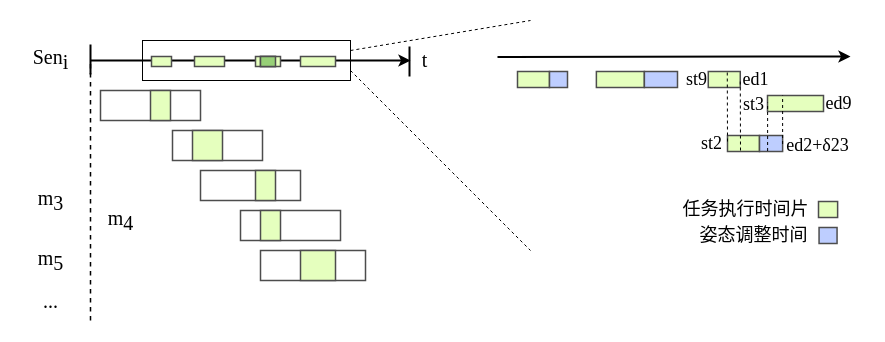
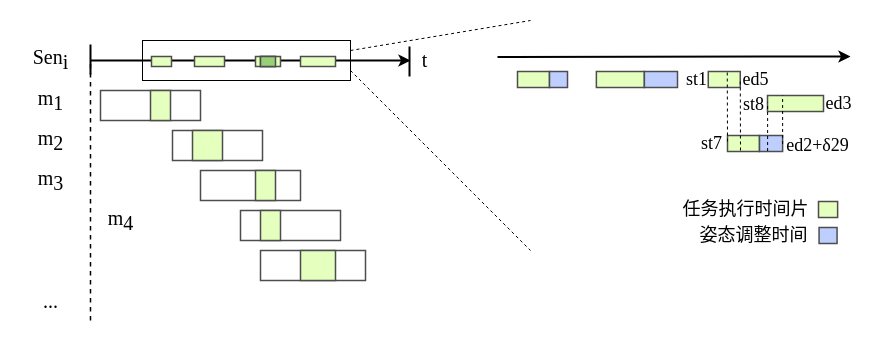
  <mxCell id="0" />
  <mxCell id="1" parent="0" />
  <mxCell id="2" value="" style="rounded=0;whiteSpace=wrap;html=1;fontSize=20;fontFamily=Times New Roman;" parent="1" vertex="1"><mxGeometry x="142" y="40" width="208" height="40" as="geometry" /></mxCell>
  <mxCell id="3" value="" style="endArrow=classic;html=1;rounded=0;fontSize=20;strokeWidth=2;fontFamily=Times New Roman;" parent="1" edge="1"><mxGeometry width="50" height="50" relative="1" as="geometry"><mxPoint x="90" y="60" as="sourcePoint" /><mxPoint x="410" y="60" as="targetPoint" /></mxGeometry></mxCell>
  <mxCell id="4" value="" style="rounded=0;whiteSpace=wrap;html=1;fontSize=20;strokeWidth=1.5;strokeColor=#4D4D4D;fontFamily=Times New Roman;" parent="1" vertex="1"><mxGeometry x="100" y="90" width="100" height="30" as="geometry" /></mxCell>
  <mxCell id="5" value="" style="rounded=0;whiteSpace=wrap;html=1;fontSize=20;strokeWidth=1.5;strokeColor=#4D4D4D;fontFamily=Times New Roman;" parent="1" vertex="1"><mxGeometry x="172" y="130" width="90" height="30" as="geometry" /></mxCell>
  <mxCell id="6" value="" style="endArrow=none;html=1;strokeWidth=1.5;rounded=0;fontSize=20;dashed=1;fontFamily=Times New Roman;" parent="1" edge="1"><mxGeometry width="50" height="50" relative="1" as="geometry"><mxPoint x="90" y="320" as="sourcePoint" /><mxPoint x="90" y="60" as="targetPoint" /></mxGeometry></mxCell>
- <mxCell id="9" value="m&lt;sub style=&quot;font-size: 20px;&quot;&gt;&lt;font style=&quot;font-size: 20px;&quot;&gt;3&lt;/font&gt;&lt;/sub&gt;" style="text;html=1;align=center;verticalAlign=middle;resizable=0;points=[];autosize=1;strokeColor=none;fillColor=none;fontSize=20;strokeWidth=1.5;fontFamily=Times New Roman;" parent="1" vertex="1"><mxGeometry x="25" y="180" width="50" height="40" as="geometry" /></mxCell>
+ <mxCell id="7" value="m&lt;sub style=&quot;font-size: 20px;&quot;&gt;&lt;font style=&quot;font-size: 20px;&quot;&gt;1&lt;/font&gt;&lt;/sub&gt;" style="text;html=1;align=center;verticalAlign=middle;resizable=0;points=[];autosize=1;strokeColor=none;fillColor=none;fontSize=20;strokeWidth=1.5;fontFamily=Times New Roman;" parent="1" vertex="1"><mxGeometry x="25" y="80" width="50" height="40" as="geometry" /></mxCell>
+ <mxCell id="8" value="m&lt;sub style=&quot;font-size: 20px;&quot;&gt;&lt;font style=&quot;font-size: 20px;&quot;&gt;2&lt;/font&gt;&lt;/sub&gt;" style="text;html=1;align=center;verticalAlign=middle;resizable=0;points=[];autosize=1;strokeColor=none;fillColor=none;fontSize=20;strokeWidth=1.5;fontFamily=Times New Roman;" parent="1" vertex="1"><mxGeometry x="25" y="120" width="50" height="40" as="geometry" /></mxCell>
+ <mxCell id="9" value="m&lt;sub style=&quot;font-size: 20px;&quot;&gt;&lt;font style=&quot;font-size: 20px;&quot;&gt;3&lt;/font&gt;&lt;/sub&gt;" style="text;html=1;align=center;verticalAlign=middle;resizable=0;points=[];autosize=1;strokeColor=none;fillColor=none;fontSize=20;strokeWidth=1.5;fontFamily=Times New Roman;" parent="1" vertex="1"><mxGeometry x="25" y="160" width="50" height="40" as="geometry" /></mxCell>
  <mxCell id="10" value="Sen&lt;sub style=&quot;font-size: 20px;&quot;&gt;i&lt;/sub&gt;" style="text;html=1;align=center;verticalAlign=middle;resizable=0;points=[];autosize=1;strokeColor=none;fillColor=none;fontSize=20;strokeWidth=1.5;fontFamily=Times New Roman;" parent="1" vertex="1"><mxGeometry x="20" y="39" width="60" height="40" as="geometry" /></mxCell>
  <mxCell id="11" value="t" style="text;html=1;align=center;verticalAlign=middle;resizable=0;points=[];autosize=1;strokeColor=none;fillColor=none;fontSize=20;strokeWidth=1.5;fontFamily=Times New Roman;" parent="1" vertex="1"><mxGeometry x="409" y="39" width="30" height="40" as="geometry" /></mxCell>
  <mxCell id="12" value="&lt;font style=&quot;font-size: 20px;&quot;&gt;...&lt;/font&gt;" style="text;html=1;align=center;verticalAlign=middle;resizable=0;points=[];autosize=1;strokeColor=none;fillColor=none;fontFamily=Times New Roman;fontSize=20;" parent="1" vertex="1"><mxGeometry x="30" y="280" width="40" height="40" as="geometry" /></mxCell>
  <mxCell id="13" value="" style="endArrow=none;html=1;rounded=0;strokeWidth=2;fontFamily=Times New Roman;fontSize=20;" parent="1" edge="1"><mxGeometry width="50" height="50" relative="1" as="geometry"><mxPoint x="90" y="74" as="sourcePoint" /><mxPoint x="90" y="44" as="targetPoint" /></mxGeometry></mxCell>
  <mxCell id="14" value="" style="endArrow=none;html=1;rounded=0;strokeWidth=2;fontFamily=Times New Roman;fontSize=20;" parent="1" edge="1"><mxGeometry width="50" height="50" relative="1" as="geometry"><mxPoint x="409" y="76" as="sourcePoint" /><mxPoint x="409" y="46" as="targetPoint" /></mxGeometry></mxCell>
  <mxCell id="15" value="" style="rounded=0;whiteSpace=wrap;html=1;fontSize=20;strokeWidth=1.5;strokeColor=#4D4D4D;fontFamily=Times New Roman;" parent="1" vertex="1"><mxGeometry x="240" y="210" width="100" height="30" as="geometry" /></mxCell>
  <mxCell id="16" value="m&lt;sub style=&quot;font-size: 20px;&quot;&gt;&lt;font style=&quot;font-size: 20px;&quot;&gt;4&lt;/font&gt;&lt;/sub&gt;" style="text;html=1;align=center;verticalAlign=middle;resizable=0;points=[];autosize=1;strokeColor=none;fillColor=none;fontSize=20;strokeWidth=1.5;fontFamily=Times New Roman;" parent="1" vertex="1"><mxGeometry x="95" y="200" width="50" height="40" as="geometry" /></mxCell>
- <mxCell id="17" value="m&lt;sub style=&quot;font-size: 20px;&quot;&gt;&lt;font style=&quot;font-size: 20px;&quot;&gt;5&lt;/font&gt;&lt;/sub&gt;" style="text;html=1;align=center;verticalAlign=middle;resizable=0;points=[];autosize=1;strokeColor=none;fillColor=none;fontSize=20;strokeWidth=1.5;fontFamily=Times New Roman;" parent="1" vertex="1"><mxGeometry x="25" y="240" width="50" height="40" as="geometry" /></mxCell>
  <mxCell id="18" value="" style="rounded=0;whiteSpace=wrap;html=1;fontSize=20;strokeWidth=1.5;strokeColor=#4D4D4D;fontFamily=Times New Roman;" parent="1" vertex="1"><mxGeometry x="200" y="170" width="100" height="30" as="geometry" /></mxCell>
  <mxCell id="19" value="" style="rounded=0;whiteSpace=wrap;html=1;fontSize=20;strokeWidth=1.5;strokeColor=#4D4D4D;fontFamily=Times New Roman;" parent="1" vertex="1"><mxGeometry x="260" y="250" width="105" height="30" as="geometry" /></mxCell>
  <mxCell id="20" value="" style="rounded=0;whiteSpace=wrap;html=1;fontSize=20;strokeWidth=1.5;strokeColor=#4D4D4D;fontFamily=Times New Roman;fillColor=#E5FFBE;" parent="1" vertex="1"><mxGeometry x="150" y="90" width="20" height="30" as="geometry" /></mxCell>
  <mxCell id="21" value="" style="rounded=0;whiteSpace=wrap;html=1;fontSize=20;strokeWidth=1.5;strokeColor=#4D4D4D;fontFamily=Times New Roman;fillColor=#E5FFBE;" parent="1" vertex="1"><mxGeometry x="192" y="130" width="30" height="30" as="geometry" /></mxCell>
  <mxCell id="22" value="" style="rounded=0;whiteSpace=wrap;html=1;fontSize=20;strokeWidth=1.5;strokeColor=#4D4D4D;fontFamily=Times New Roman;fillColor=#E5FFBE;" parent="1" vertex="1"><mxGeometry x="255" y="170" width="20" height="30" as="geometry" /></mxCell>
  <mxCell id="23" value="" style="rounded=0;whiteSpace=wrap;html=1;fontSize=20;strokeWidth=1.5;strokeColor=#4D4D4D;fontFamily=Times New Roman;fillColor=#E5FFBE;" parent="1" vertex="1"><mxGeometry x="260" y="210" width="20" height="30" as="geometry" /></mxCell>
  <mxCell id="24" value="" style="rounded=0;whiteSpace=wrap;html=1;fontSize=20;strokeWidth=1.5;strokeColor=#4D4D4D;fontFamily=Times New Roman;fillColor=#E5FFBE;" parent="1" vertex="1"><mxGeometry x="300" y="250" width="35" height="30" as="geometry" /></mxCell>
  <mxCell id="25" value="" style="rounded=0;whiteSpace=wrap;html=1;fontSize=20;strokeWidth=1.5;strokeColor=#4D4D4D;fontFamily=Times New Roman;fillColor=#E5FFBE;" parent="1" vertex="1"><mxGeometry x="151" y="56" width="20" height="10" as="geometry" /></mxCell>
  <mxCell id="26" value="" style="rounded=0;whiteSpace=wrap;html=1;fontSize=20;strokeWidth=1.5;strokeColor=#4D4D4D;fontFamily=Times New Roman;fillColor=#E5FFBE;" parent="1" vertex="1"><mxGeometry x="194" y="56" width="30" height="10" as="geometry" /></mxCell>
  <mxCell id="27" value="" style="rounded=0;whiteSpace=wrap;html=1;fontSize=20;strokeWidth=1.5;strokeColor=#4D4D4D;fontFamily=Times New Roman;fillColor=#E5FFBE;" parent="1" vertex="1"><mxGeometry x="255" y="56" width="20" height="10" as="geometry" /></mxCell>
  <mxCell id="28" value="" style="rounded=0;whiteSpace=wrap;html=1;fontSize=20;strokeWidth=1.5;strokeColor=#4D4D4D;fontFamily=Times New Roman;fillColor=#E5FFBE;" parent="1" vertex="1"><mxGeometry x="260" y="56" width="20" height="10" as="geometry" /></mxCell>
  <mxCell id="29" value="" style="rounded=0;whiteSpace=wrap;html=1;fontSize=20;strokeWidth=1.5;strokeColor=#4D4D4D;fontFamily=Times New Roman;fillColor=#E5FFBE;" parent="1" vertex="1"><mxGeometry x="300" y="56" width="35" height="10" as="geometry" /></mxCell>
  <mxCell id="30" value="" style="endArrow=none;html=1;rounded=0;exitX=1;exitY=0.25;exitDx=0;exitDy=0;endFill=0;dashed=1;fontSize=20;fontFamily=Times New Roman;" parent="1" source="2" edge="1"><mxGeometry width="50" height="50" relative="1" as="geometry"><mxPoint x="400" y="150" as="sourcePoint" /><mxPoint x="530" y="20" as="targetPoint" /></mxGeometry></mxCell>
  <mxCell id="31" value="" style="endArrow=none;html=1;rounded=0;exitX=1;exitY=0.75;exitDx=0;exitDy=0;endFill=0;dashed=1;fontSize=20;fontFamily=Times New Roman;" parent="1" source="2" edge="1"><mxGeometry width="50" height="50" relative="1" as="geometry"><mxPoint x="360" y="60" as="sourcePoint" /><mxPoint x="530" y="250" as="targetPoint" /></mxGeometry></mxCell>
  <mxCell id="32" value="" style="rounded=0;whiteSpace=wrap;html=1;fontSize=20;strokeWidth=1.5;strokeColor=#4D4D4D;fontFamily=Times New Roman;fillColor=#97D077;" parent="1" vertex="1"><mxGeometry x="260" y="56" width="15" height="10" as="geometry" /></mxCell>
  <mxCell id="33" value="" style="rounded=0;whiteSpace=wrap;html=1;fontSize=20;strokeWidth=1.5;strokeColor=#4D4D4D;fontFamily=Times New Roman;fillColor=#E5FFBE;aspect=fixed;" parent="1" vertex="1"><mxGeometry x="517" y="71" width="32" height="16" as="geometry" /></mxCell>
  <mxCell id="34" value="" style="rounded=0;whiteSpace=wrap;html=1;fontSize=20;strokeWidth=1.5;strokeColor=#4D4D4D;fontFamily=Times New Roman;fillColor=#E5FFBE;aspect=fixed;" parent="1" vertex="1"><mxGeometry x="595.876" y="71" width="48" height="16" as="geometry" /></mxCell>
  <mxCell id="35" value="" style="rounded=0;whiteSpace=wrap;html=1;fontSize=18;strokeWidth=1.5;strokeColor=#4D4D4D;fontFamily=Times New Roman;fillColor=#E5FFBE;aspect=fixed;" parent="1" vertex="1"><mxGeometry x="707.769" y="71" width="32" height="16" as="geometry" /></mxCell>
  <mxCell id="36" value="" style="rounded=0;whiteSpace=wrap;html=1;fontSize=18;strokeWidth=1.5;strokeColor=#4D4D4D;fontFamily=Times New Roman;fillColor=#E5FFBE;aspect=fixed;" parent="1" vertex="1"><mxGeometry x="727.001" y="134.999" width="32" height="16" as="geometry" /></mxCell>
  <mxCell id="37" value="" style="rounded=0;whiteSpace=wrap;html=1;fontSize=18;strokeWidth=1.5;strokeColor=#4D4D4D;fontFamily=Times New Roman;fillColor=#E5FFBE;aspect=fixed;" parent="1" vertex="1"><mxGeometry x="766.999" y="95" width="56" height="16" as="geometry" /></mxCell>
  <mxCell id="38" value="" style="rounded=0;whiteSpace=wrap;html=1;fontSize=20;strokeWidth=1.5;strokeColor=#4D4D4D;fontFamily=Times New Roman;fillColor=#BECEFF;" parent="1" vertex="1"><mxGeometry x="549" y="71" width="18" height="16" as="geometry" /></mxCell>
  <mxCell id="39" value="" style="rounded=0;whiteSpace=wrap;html=1;fontSize=18;strokeWidth=1.5;strokeColor=#4D4D4D;fontFamily=Times New Roman;fillColor=#BECEFF;" parent="1" vertex="1"><mxGeometry x="643.88" y="71" width="33.12" height="16" as="geometry" /></mxCell>
  <mxCell id="40" value="" style="rounded=0;whiteSpace=wrap;html=1;fontSize=18;strokeWidth=1.5;strokeColor=#4D4D4D;fontFamily=Times New Roman;fillColor=#BECEFF;" parent="1" vertex="1"><mxGeometry x="759" y="135" width="23.12" height="16" as="geometry" /></mxCell>
  <mxCell id="41" value="" style="rounded=0;whiteSpace=wrap;html=1;fontSize=18;strokeWidth=1.5;strokeColor=#4D4D4D;fontFamily=Times New Roman;fillColor=#BECEFF;" parent="1" vertex="1"><mxGeometry x="818.56" y="227" width="18" height="16" as="geometry" /></mxCell>
  <mxCell id="42" value="" style="endArrow=classic;html=1;rounded=0;fontSize=20;strokeWidth=2;fontFamily=Times New Roman;" parent="1" edge="1"><mxGeometry width="50" height="50" relative="1" as="geometry"><mxPoint x="497" y="56.43" as="sourcePoint" /><mxPoint x="850" y="56" as="targetPoint" /></mxGeometry></mxCell>
  <mxCell id="43" value="" style="rounded=0;whiteSpace=wrap;html=1;fontSize=18;strokeWidth=1.5;strokeColor=#4D4D4D;fontFamily=Times New Roman;fillColor=#E5FFBE;" parent="1" vertex="1"><mxGeometry x="818" y="201" width="19.12" height="16" as="geometry" /></mxCell>
  <mxCell id="44" value="" style="endArrow=none;dashed=1;html=1;strokeWidth=1;rounded=0;fontSize=18;fontFamily=Times New Roman;" parent="1" edge="1"><mxGeometry width="50" height="50" relative="1" as="geometry"><mxPoint x="740" y="150" as="sourcePoint" /><mxPoint x="739.77" y="79" as="targetPoint" /></mxGeometry></mxCell>
  <mxCell id="45" value="" style="endArrow=none;dashed=1;html=1;strokeWidth=1;rounded=0;fontSize=18;fontFamily=Times New Roman;" parent="1" edge="1"><mxGeometry width="50" height="50" relative="1" as="geometry"><mxPoint x="782.12" y="143.5" as="sourcePoint" /><mxPoint x="782.12" y="95" as="targetPoint" /></mxGeometry></mxCell>
- <mxCell id="46" value="st9" style="text;html=1;align=center;verticalAlign=middle;resizable=0;points=[];autosize=1;strokeColor=none;fillColor=none;fontSize=18;fontFamily=Times New Roman;" parent="1" vertex="1"><mxGeometry x="676" y="59" width="40" height="40" as="geometry" /></mxCell>
- <mxCell id="47" value="st2" style="text;html=1;align=center;verticalAlign=middle;resizable=0;points=[];autosize=1;strokeColor=none;fillColor=none;fontSize=18;fontFamily=Times New Roman;" parent="1" vertex="1"><mxGeometry x="691" y="123" width="40" height="40" as="geometry" /></mxCell>
- <mxCell id="48" value="st3" style="text;html=1;align=center;verticalAlign=middle;resizable=0;points=[];autosize=1;strokeColor=none;fillColor=none;fontSize=18;fontFamily=Times New Roman;" parent="1" vertex="1"><mxGeometry x="733" y="84" width="40" height="40" as="geometry" /></mxCell>
- <mxCell id="49" value="ed1" style="text;html=1;align=center;verticalAlign=middle;resizable=0;points=[];autosize=1;strokeColor=none;fillColor=none;fontSize=18;fontFamily=Times New Roman;" parent="1" vertex="1"><mxGeometry x="729.77" y="59" width="50" height="40" as="geometry" /></mxCell>
- <mxCell id="50" value="ed2+δ23" style="text;html=1;align=center;verticalAlign=middle;resizable=0;points=[];autosize=1;strokeColor=none;fillColor=none;fontSize=18;fontFamily=Times New Roman;" parent="1" vertex="1"><mxGeometry x="772.12" y="125" width="90" height="40" as="geometry" /></mxCell>
- <mxCell id="51" value="ed9" style="text;html=1;align=center;verticalAlign=middle;resizable=0;points=[];autosize=1;strokeColor=none;fillColor=none;fontSize=18;fontFamily=Times New Roman;" parent="1" vertex="1"><mxGeometry x="813" y="83" width="50" height="40" as="geometry" /></mxCell>
+ <mxCell id="46" value="st1" style="text;html=1;align=center;verticalAlign=middle;resizable=0;points=[];autosize=1;strokeColor=none;fillColor=none;fontSize=18;fontFamily=Times New Roman;" parent="1" vertex="1"><mxGeometry x="676" y="59" width="40" height="40" as="geometry" /></mxCell>
+ <mxCell id="47" value="st7" style="text;html=1;align=center;verticalAlign=middle;resizable=0;points=[];autosize=1;strokeColor=none;fillColor=none;fontSize=18;fontFamily=Times New Roman;" parent="1" vertex="1"><mxGeometry x="691" y="123" width="40" height="40" as="geometry" /></mxCell>
+ <mxCell id="48" value="st8" style="text;html=1;align=center;verticalAlign=middle;resizable=0;points=[];autosize=1;strokeColor=none;fillColor=none;fontSize=18;fontFamily=Times New Roman;" parent="1" vertex="1"><mxGeometry x="733" y="84" width="40" height="40" as="geometry" /></mxCell>
+ <mxCell id="49" value="ed5" style="text;html=1;align=center;verticalAlign=middle;resizable=0;points=[];autosize=1;strokeColor=none;fillColor=none;fontSize=18;fontFamily=Times New Roman;" parent="1" vertex="1"><mxGeometry x="729.77" y="59" width="50" height="40" as="geometry" /></mxCell>
+ <mxCell id="50" value="ed2+δ29" style="text;html=1;align=center;verticalAlign=middle;resizable=0;points=[];autosize=1;strokeColor=none;fillColor=none;fontSize=18;fontFamily=Times New Roman;" parent="1" vertex="1"><mxGeometry x="772.12" y="125" width="90" height="40" as="geometry" /></mxCell>
+ <mxCell id="51" value="ed3" style="text;html=1;align=center;verticalAlign=middle;resizable=0;points=[];autosize=1;strokeColor=none;fillColor=none;fontSize=18;fontFamily=Times New Roman;" parent="1" vertex="1"><mxGeometry x="813" y="83" width="50" height="40" as="geometry" /></mxCell>
  <mxCell id="52" value="任务执行时间片" style="text;html=1;align=center;verticalAlign=middle;resizable=0;points=[];autosize=1;strokeColor=none;fillColor=none;fontSize=18;fontFamily=Times New Roman;" parent="1" vertex="1"><mxGeometry x="670" y="189" width="150" height="40" as="geometry" /></mxCell>
  <mxCell id="53" value="姿态调整时间" style="text;html=1;align=center;verticalAlign=middle;resizable=0;points=[];autosize=1;strokeColor=none;fillColor=none;fontSize=18;fontFamily=Times New Roman;" parent="1" vertex="1"><mxGeometry x="688" y="215" width="130" height="40" as="geometry" /></mxCell>
  <mxCell id="54" value="" style="endArrow=none;dashed=1;html=1;strokeWidth=1;rounded=0;fontSize=18;fontFamily=Times New Roman;" parent="1" edge="1"><mxGeometry width="50" height="50" relative="1" as="geometry"><mxPoint x="767.12" y="150.5" as="sourcePoint" /><mxPoint x="767.12" y="102" as="targetPoint" /></mxGeometry></mxCell>
  <mxCell id="55" value="" style="endArrow=none;dashed=1;html=1;strokeWidth=1;rounded=0;fontSize=18;fontFamily=Times New Roman;" parent="1" edge="1"><mxGeometry width="50" height="50" relative="1" as="geometry"><mxPoint x="727" y="141" as="sourcePoint" /><mxPoint x="726.77" y="70" as="targetPoint" /></mxGeometry></mxCell>
